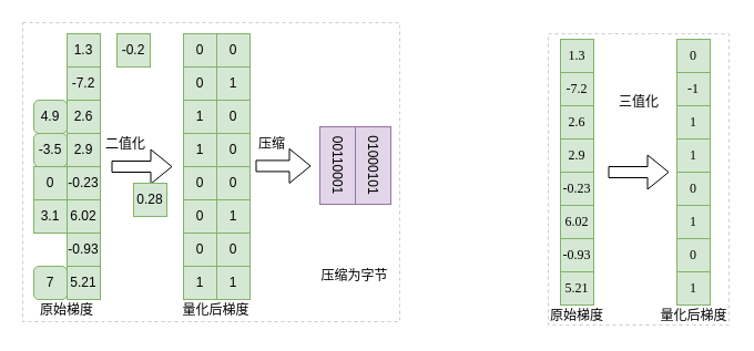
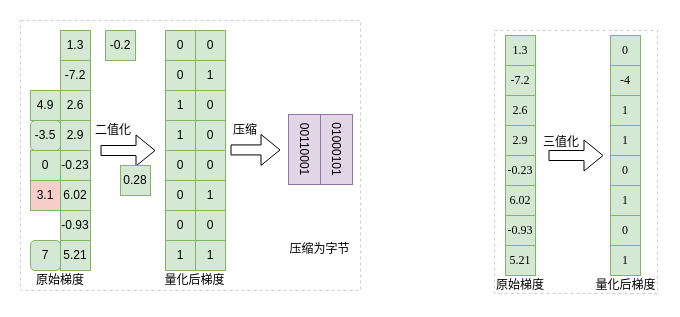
  <mxCell id="0" />
  <mxCell id="1" parent="0" />
  <mxCell id="2" value="" style="group;fontSize=12;" parent="1" vertex="1" connectable="0"><mxGeometry x="490" y="30" width="167.5" height="265" as="geometry" /></mxCell>
  <mxCell id="3" value="&lt;font style=&quot;font-size: 12px;&quot; data-font-src=&quot;https://fonts.googleapis.com/css?family=FangSong&quot;&gt;原始梯度&lt;/font&gt;" style="text;html=1;strokeColor=none;fillColor=none;align=center;verticalAlign=middle;whiteSpace=wrap;rounded=0;fontFamily=宋体;fontSize=12;" parent="2" vertex="1"><mxGeometry y="245" width="60" height="20" as="geometry" /></mxCell>
  <mxCell id="4" value="" style="rounded=0;whiteSpace=wrap;html=1;fillColor=none;dashed=1;strokeColor=#CCCCCC;fontSize=12;" parent="2" vertex="1"><mxGeometry x="4" width="163" height="263" as="geometry" /></mxCell>
  <mxCell id="5" value="-7.2" style="whiteSpace=wrap;html=1;aspect=fixed;fillColor=#d5e8d4;strokeColor=#82b366;fontSize=12;fontFamily=Times New Roman;" parent="2" vertex="1"><mxGeometry x="15" y="35" width="30" height="30" as="geometry" /></mxCell>
  <mxCell id="6" value="6.02" style="whiteSpace=wrap;html=1;aspect=fixed;fillColor=#d5e8d4;strokeColor=#82b366;fontSize=12;fontFamily=Times New Roman;" parent="2" vertex="1"><mxGeometry x="15" y="155" width="30" height="30" as="geometry" /></mxCell>
  <mxCell id="7" value="-0.23" style="whiteSpace=wrap;html=1;aspect=fixed;fillColor=#d5e8d4;strokeColor=#82b366;fontSize=12;fontFamily=Times New Roman;" parent="2" vertex="1"><mxGeometry x="15" y="125" width="30" height="30" as="geometry" /></mxCell>
  <mxCell id="8" value="2.9" style="whiteSpace=wrap;html=1;aspect=fixed;fillColor=#d5e8d4;strokeColor=#82b366;fontSize=12;fontFamily=Times New Roman;" parent="2" vertex="1"><mxGeometry x="15" y="95" width="30" height="30" as="geometry" /></mxCell>
  <mxCell id="9" value="2.6" style="whiteSpace=wrap;html=1;aspect=fixed;fillColor=#d5e8d4;strokeColor=#82b366;fontSize=12;fontFamily=Times New Roman;" parent="2" vertex="1"><mxGeometry x="15" y="65" width="30" height="30" as="geometry" /></mxCell>
  <mxCell id="10" value="-0.93" style="whiteSpace=wrap;html=1;aspect=fixed;fillColor=#d5e8d4;strokeColor=#82b366;fontSize=12;fontFamily=Times New Roman;" parent="2" vertex="1"><mxGeometry x="15" y="185" width="30" height="30" as="geometry" /></mxCell>
  <mxCell id="11" value="5.21" style="whiteSpace=wrap;html=1;aspect=fixed;fillColor=#d5e8d4;strokeColor=#82b366;fontSize=12;fontFamily=Times New Roman;" parent="2" vertex="1"><mxGeometry x="15" y="215" width="30" height="30" as="geometry" /></mxCell>
  <mxCell id="12" value="1.3" style="whiteSpace=wrap;html=1;aspect=fixed;fillColor=#d5e8d4;strokeColor=#82b366;fontSize=12;fontFamily=Times New Roman;" parent="2" vertex="1"><mxGeometry x="15" y="5" width="30" height="30" as="geometry" /></mxCell>
- <mxCell id="13" value="-1" style="whiteSpace=wrap;html=1;aspect=fixed;fillColor=#d5e8d4;strokeColor=#82b366;fontSize=12;fontFamily=Times New Roman;" parent="2" vertex="1"><mxGeometry x="120" y="35" width="30" height="30" as="geometry" /></mxCell>
+ <mxCell id="13" value="-4" style="whiteSpace=wrap;html=1;aspect=fixed;fillColor=#d5e8d4;strokeColor=#82b366;fontSize=12;fontFamily=Times New Roman;" parent="2" vertex="1"><mxGeometry x="120" y="35" width="30" height="30" as="geometry" /></mxCell>
  <mxCell id="14" value="1" style="whiteSpace=wrap;html=1;aspect=fixed;fillColor=#d5e8d4;strokeColor=#82b366;fontSize=12;fontFamily=Times New Roman;" parent="2" vertex="1"><mxGeometry x="120" y="155" width="30" height="30" as="geometry" /></mxCell>
  <mxCell id="15" value="0" style="whiteSpace=wrap;html=1;aspect=fixed;fillColor=#d5e8d4;strokeColor=#82b366;fontSize=12;fontFamily=Times New Roman;" parent="2" vertex="1"><mxGeometry x="120" y="125" width="30" height="30" as="geometry" /></mxCell>
  <mxCell id="16" value="1" style="whiteSpace=wrap;html=1;aspect=fixed;fillColor=#d5e8d4;strokeColor=#82b366;fontSize=12;fontFamily=Times New Roman;" parent="2" vertex="1"><mxGeometry x="120" y="95" width="30" height="30" as="geometry" /></mxCell>
  <mxCell id="17" value="1" style="whiteSpace=wrap;html=1;aspect=fixed;fillColor=#d5e8d4;strokeColor=#82b366;fontSize=12;fontFamily=Times New Roman;" parent="2" vertex="1"><mxGeometry x="120" y="65" width="30" height="30" as="geometry" /></mxCell>
  <mxCell id="18" value="0" style="whiteSpace=wrap;html=1;aspect=fixed;fillColor=#d5e8d4;strokeColor=#82b366;fontSize=12;fontFamily=Times New Roman;" parent="2" vertex="1"><mxGeometry x="120" y="185" width="30" height="30" as="geometry" /></mxCell>
  <mxCell id="19" value="1" style="whiteSpace=wrap;html=1;aspect=fixed;fillColor=#d5e8d4;strokeColor=#82b366;fontSize=12;fontFamily=Times New Roman;" parent="2" vertex="1"><mxGeometry x="120" y="215" width="30" height="30" as="geometry" /></mxCell>
  <mxCell id="20" value="0" style="whiteSpace=wrap;html=1;aspect=fixed;fillColor=#d5e8d4;strokeColor=#82b366;fontSize=12;fontFamily=Times New Roman;" parent="2" vertex="1"><mxGeometry x="120" y="5" width="30" height="30" as="geometry" /></mxCell>
  <mxCell id="21" value="" style="shape=flexArrow;endArrow=classic;html=1;fontSize=12;" parent="2" edge="1"><mxGeometry width="50" height="50" relative="1" as="geometry"><mxPoint x="58" y="125" as="sourcePoint" /><mxPoint x="113" y="125" as="targetPoint" /></mxGeometry></mxCell>
- <mxCell id="22" value="&lt;span style=&quot;color: rgb(0, 0, 0); font-size: 12px; font-style: normal; font-variant-ligatures: normal; font-variant-caps: normal; font-weight: 400; letter-spacing: normal; orphans: 2; text-align: center; text-indent: 0px; text-transform: none; widows: 2; word-spacing: 0px; -webkit-text-stroke-width: 0px; background-color: rgb(251, 251, 251); text-decoration-thickness: initial; text-decoration-style: initial; text-decoration-color: initial; float: none; display: inline !important;&quot;&gt;三值化&lt;/span&gt;" style="text;whiteSpace=wrap;html=1;fontFamily=宋体;fontSize=12;" parent="2" vertex="1"><mxGeometry x="66" y="48" width="41" height="20" as="geometry" /></mxCell>
+ <mxCell id="22" value="&lt;span style=&quot;color: rgb(0, 0, 0); font-size: 12px; font-style: normal; font-variant-ligatures: normal; font-variant-caps: normal; font-weight: 400; letter-spacing: normal; orphans: 2; text-align: center; text-indent: 0px; text-transform: none; widows: 2; word-spacing: 0px; -webkit-text-stroke-width: 0px; background-color: rgb(251, 251, 251); text-decoration-thickness: initial; text-decoration-style: initial; text-decoration-color: initial; float: none; display: inline !important;&quot;&gt;三值化&lt;/span&gt;" style="text;whiteSpace=wrap;html=1;fontFamily=宋体;fontSize=12;" parent="2" vertex="1"><mxGeometry x="51" y="98" width="41" height="20" as="geometry" /></mxCell>
  <mxCell id="23" value="&lt;font style=&quot;font-size: 12px;&quot; data-font-src=&quot;https://fonts.googleapis.com/css?family=FangSong&quot;&gt;量化后梯度&lt;/font&gt;" style="text;html=1;strokeColor=none;fillColor=none;align=center;verticalAlign=middle;whiteSpace=wrap;rounded=0;fontFamily=宋体;fontSize=12;" parent="2" vertex="1"><mxGeometry x="102.5" y="245" width="65" height="20" as="geometry" /></mxCell>
  <mxCell id="24" value="" style="rounded=0;whiteSpace=wrap;html=1;fillColor=none;dashed=1;strokeColor=#CCCCCC;fontSize=12;verticalAlign=middle;align=center;" parent="1" vertex="1"><mxGeometry width="340" height="270" as="geometry" x="20" y="20" /></mxCell>
  <mxCell id="25" value="-7.2" style="whiteSpace=wrap;html=1;aspect=fixed;fillColor=#d5e8d4;strokeColor=#82b366;fontSize=12;verticalAlign=middle;align=center;" parent="1" vertex="1"><mxGeometry x="60" y="60" width="30" height="30" as="geometry" /></mxCell>
  <mxCell id="26" value="6.02" style="whiteSpace=wrap;html=1;aspect=fixed;fillColor=#d5e8d4;strokeColor=#82b366;fontSize=12;verticalAlign=middle;align=center;" parent="1" vertex="1"><mxGeometry x="60" y="180" width="30" height="30" as="geometry" /></mxCell>
  <mxCell id="27" value="-0.23" style="whiteSpace=wrap;html=1;aspect=fixed;fillColor=#d5e8d4;strokeColor=#82b366;fontSize=12;verticalAlign=middle;align=center;" parent="1" vertex="1"><mxGeometry x="60" y="150" width="30" height="30" as="geometry" /></mxCell>
  <mxCell id="28" value="2.9" style="whiteSpace=wrap;html=1;aspect=fixed;fillColor=#d5e8d4;strokeColor=#82b366;fontSize=12;verticalAlign=middle;align=center;" parent="1" vertex="1"><mxGeometry x="60" y="120" width="30" height="30" as="geometry" /></mxCell>
  <mxCell id="29" value="2.6" style="whiteSpace=wrap;html=1;aspect=fixed;fillColor=#d5e8d4;strokeColor=#82b366;fontSize=12;verticalAlign=middle;align=center;" parent="1" vertex="1"><mxGeometry x="60" y="90" width="30" height="30" as="geometry" /></mxCell>
  <mxCell id="30" value="-0.93" style="whiteSpace=wrap;html=1;aspect=fixed;fillColor=#d5e8d4;strokeColor=#82b366;fontSize=12;verticalAlign=middle;align=center;" parent="1" vertex="1"><mxGeometry x="60" y="210" width="30" height="30" as="geometry" /></mxCell>
  <mxCell id="31" value="5.21" style="whiteSpace=wrap;html=1;aspect=fixed;fillColor=#d5e8d4;strokeColor=#82b366;fontSize=12;verticalAlign=middle;align=center;" parent="1" vertex="1"><mxGeometry x="60" y="240" width="30" height="30" as="geometry" /></mxCell>
  <mxCell id="32" value="1.3" style="whiteSpace=wrap;html=1;aspect=fixed;fillColor=#d5e8d4;strokeColor=#82b366;fontSize=12;verticalAlign=middle;align=center;" parent="1" vertex="1"><mxGeometry x="60" y="30" width="30" height="30" as="geometry" /></mxCell>
  <mxCell id="33" value="0" style="whiteSpace=wrap;html=1;aspect=fixed;fillColor=#d5e8d4;strokeColor=#82b366;fontSize=12;verticalAlign=middle;align=center;" parent="1" vertex="1"><mxGeometry x="165" y="60" width="30" height="30" as="geometry" /></mxCell>
  <mxCell id="34" value="0" style="whiteSpace=wrap;html=1;aspect=fixed;fillColor=#d5e8d4;strokeColor=#82b366;fontSize=12;verticalAlign=middle;align=center;" parent="1" vertex="1"><mxGeometry x="165" y="180" width="30" height="30" as="geometry" /></mxCell>
  <mxCell id="35" value="0" style="whiteSpace=wrap;html=1;aspect=fixed;fillColor=#d5e8d4;strokeColor=#82b366;fontSize=12;verticalAlign=middle;align=center;" parent="1" vertex="1"><mxGeometry x="165" y="150" width="30" height="30" as="geometry" /></mxCell>
  <mxCell id="36" value="1" style="whiteSpace=wrap;html=1;aspect=fixed;fillColor=#d5e8d4;strokeColor=#82b366;fontSize=12;verticalAlign=middle;align=center;" parent="1" vertex="1"><mxGeometry x="165" y="120" width="30" height="30" as="geometry" /></mxCell>
  <mxCell id="37" value="1" style="whiteSpace=wrap;html=1;aspect=fixed;fillColor=#d5e8d4;strokeColor=#82b366;fontSize=12;verticalAlign=middle;align=center;" parent="1" vertex="1"><mxGeometry x="165" y="90" width="30" height="30" as="geometry" /></mxCell>
  <mxCell id="38" value="0" style="whiteSpace=wrap;html=1;aspect=fixed;fillColor=#d5e8d4;strokeColor=#82b366;fontSize=12;verticalAlign=middle;align=center;" parent="1" vertex="1"><mxGeometry x="165" y="210" width="30" height="30" as="geometry" /></mxCell>
  <mxCell id="39" value="1" style="whiteSpace=wrap;html=1;aspect=fixed;fillColor=#d5e8d4;strokeColor=#82b366;fontSize=12;verticalAlign=middle;align=center;" parent="1" vertex="1"><mxGeometry x="165" y="240" width="30" height="30" as="geometry" /></mxCell>
  <mxCell id="40" value="0" style="whiteSpace=wrap;html=1;aspect=fixed;fillColor=#d5e8d4;strokeColor=#82b366;fontSize=12;verticalAlign=middle;align=center;" parent="1" vertex="1"><mxGeometry x="165" y="30" width="30" height="30" as="geometry" /></mxCell>
  <mxCell id="41" value="&lt;font style=&quot;font-size: 12px;&quot; data-font-src=&quot;https://fonts.googleapis.com/css?family=FangSong&quot;&gt;原始梯度&lt;/font&gt;" style="text;html=1;strokeColor=none;fillColor=none;align=center;verticalAlign=middle;whiteSpace=wrap;rounded=0;fontFamily=宋体;fontSize=12;" parent="1" vertex="1"><mxGeometry x="30" y="270" width="60" height="20" as="geometry" /></mxCell>
  <mxCell id="42" value="&lt;font style=&quot;font-size: 12px;&quot; data-font-src=&quot;https://fonts.googleapis.com/css?family=FangSong&quot;&gt;量化后梯度&lt;/font&gt;" style="text;html=1;strokeColor=none;fillColor=none;align=center;verticalAlign=middle;whiteSpace=wrap;rounded=0;fontFamily=宋体;fontSize=12;" parent="1" vertex="1"><mxGeometry x="162" y="270" width="65" height="20" as="geometry" /></mxCell>
  <mxCell id="43" value="" style="shape=flexArrow;endArrow=classic;html=1;fontSize=12;verticalAlign=middle;align=center;" parent="1" edge="1"><mxGeometry width="50" height="50" relative="1" as="geometry"><mxPoint x="100" y="150" as="sourcePoint" /><mxPoint x="155" y="150" as="targetPoint" /></mxGeometry></mxCell>
  <mxCell id="44" value="00110001" style="rounded=0;whiteSpace=wrap;html=1;rotation=90;fillColor=#e1d5e7;strokeColor=#9673a6;fontSize=12;verticalAlign=middle;align=center;" parent="1" vertex="1"><mxGeometry x="269" y="133" width="70" height="32" as="geometry" /></mxCell>
- <mxCell id="45" value="3.1" style="whiteSpace=wrap;html=1;aspect=fixed;fillColor=#d5e8d4;strokeColor=#82b366;fontSize=12;verticalAlign=middle;align=center;" parent="1" vertex="1"><mxGeometry x="30" y="180" width="30" height="30" as="geometry" /></mxCell>
+ <mxCell id="45" value="3.1" style="whiteSpace=wrap;html=1;aspect=fixed;fillColor=#f8cecc;strokeColor=#82b366;fontSize=12;verticalAlign=middle;align=center;" parent="1" vertex="1"><mxGeometry x="30" y="180" width="30" height="30" as="geometry" /></mxCell>
  <mxCell id="46" value="0" style="whiteSpace=wrap;html=1;aspect=fixed;fillColor=#d5e8d4;strokeColor=#82b366;fontSize=12;verticalAlign=middle;align=center;" parent="1" vertex="1"><mxGeometry x="30" y="150" width="30" height="30" as="geometry" /></mxCell>
  <mxCell id="47" value="-3.5" style="whiteSpace=wrap;html=1;aspect=fixed;fillColor=#d5e8d4;strokeColor=#82b366;fontSize=12;verticalAlign=middle;align=center;rounded=1;" parent="1" vertex="1"><mxGeometry x="30" y="120" width="30" height="30" as="geometry" /></mxCell>
- <mxCell id="48" value="4.9" style="whiteSpace=wrap;html=1;aspect=fixed;fillColor=#d5e8d4;strokeColor=#82b366;fontSize=12;verticalAlign=middle;align=center;rounded=1;" parent="1" vertex="1"><mxGeometry x="30" y="90" width="30" height="30" as="geometry" /></mxCell>
+ <mxCell id="48" value="4.9" style="whiteSpace=wrap;html=1;aspect=fixed;fillColor=#d5e8d4;strokeColor=#82b366;fontSize=12;verticalAlign=middle;align=center;" parent="1" vertex="1"><mxGeometry x="30" y="90" width="30" height="30" as="geometry" /></mxCell>
  <mxCell id="49" value="0.28" style="whiteSpace=wrap;html=1;aspect=fixed;fillColor=#d5e8d4;strokeColor=#82b366;fontSize=12;verticalAlign=middle;align=center;" parent="1" vertex="1"><mxGeometry x="120" y="165" width="30" height="30" as="geometry" /></mxCell>
  <mxCell id="50" value="7" style="whiteSpace=wrap;html=1;aspect=fixed;fillColor=#d5e8d4;strokeColor=#82b366;fontSize=12;verticalAlign=middle;align=center;rounded=1;" parent="1" vertex="1"><mxGeometry x="30" y="240" width="30" height="30" as="geometry" /></mxCell>
  <mxCell id="51" value="-0.2" style="whiteSpace=wrap;html=1;aspect=fixed;fillColor=#d5e8d4;strokeColor=#82b366;fontSize=12;verticalAlign=middle;align=center;" parent="1" vertex="1"><mxGeometry x="105" y="30" width="30" height="30" as="geometry" /></mxCell>
  <mxCell id="52" value="1" style="whiteSpace=wrap;html=1;aspect=fixed;fillColor=#d5e8d4;strokeColor=#82b366;fontSize=12;verticalAlign=middle;align=center;" parent="1" vertex="1"><mxGeometry x="195" y="60" width="30" height="30" as="geometry" /></mxCell>
  <mxCell id="53" value="1" style="whiteSpace=wrap;html=1;aspect=fixed;fillColor=#d5e8d4;strokeColor=#82b366;fontSize=12;verticalAlign=middle;align=center;" parent="1" vertex="1"><mxGeometry x="195" y="180" width="30" height="30" as="geometry" /></mxCell>
  <mxCell id="54" value="0" style="whiteSpace=wrap;html=1;aspect=fixed;fillColor=#d5e8d4;strokeColor=#82b366;fontSize=12;verticalAlign=middle;align=center;" parent="1" vertex="1"><mxGeometry x="195" y="150" width="30" height="30" as="geometry" /></mxCell>
  <mxCell id="55" value="0" style="whiteSpace=wrap;html=1;aspect=fixed;fillColor=#d5e8d4;strokeColor=#82b366;fontSize=12;verticalAlign=middle;align=center;" parent="1" vertex="1"><mxGeometry x="195" y="120" width="30" height="30" as="geometry" /></mxCell>
  <mxCell id="56" value="0" style="whiteSpace=wrap;html=1;aspect=fixed;fillColor=#d5e8d4;strokeColor=#82b366;fontSize=12;verticalAlign=middle;align=center;" parent="1" vertex="1"><mxGeometry x="195" y="90" width="30" height="30" as="geometry" /></mxCell>
  <mxCell id="57" value="0" style="whiteSpace=wrap;html=1;aspect=fixed;fillColor=#d5e8d4;strokeColor=#82b366;fontSize=12;verticalAlign=middle;align=center;" parent="1" vertex="1"><mxGeometry x="195" y="210" width="30" height="30" as="geometry" /></mxCell>
  <mxCell id="58" value="1" style="whiteSpace=wrap;html=1;aspect=fixed;fillColor=#d5e8d4;strokeColor=#82b366;fontSize=12;verticalAlign=middle;align=center;" parent="1" vertex="1"><mxGeometry x="195" y="240" width="30" height="30" as="geometry" /></mxCell>
  <mxCell id="59" value="0" style="whiteSpace=wrap;html=1;aspect=fixed;fillColor=#d5e8d4;strokeColor=#82b366;fontSize=12;verticalAlign=middle;align=center;" parent="1" vertex="1"><mxGeometry x="195" y="30" width="30" height="30" as="geometry" /></mxCell>
  <mxCell id="60" value="01000101" style="rounded=0;whiteSpace=wrap;html=1;rotation=90;fillColor=#e1d5e7;strokeColor=#9673a6;fontSize=12;verticalAlign=middle;align=center;" parent="1" vertex="1"><mxGeometry x="301" y="133" width="70" height="32" as="geometry" /></mxCell>
  <mxCell id="61" value="" style="shape=flexArrow;endArrow=classic;html=1;fontSize=12;verticalAlign=middle;align=center;" parent="1" edge="1"><mxGeometry width="50" height="50" relative="1" as="geometry"><mxPoint x="230" y="149.43" as="sourcePoint" /><mxPoint x="280" y="149.43" as="targetPoint" /></mxGeometry></mxCell>
  <mxCell id="62" value="&lt;span style=&quot;color: rgb(0, 0, 0); font-size: 12px; font-style: normal; font-variant-ligatures: normal; font-variant-caps: normal; font-weight: 400; letter-spacing: normal; orphans: 2; text-indent: 0px; text-transform: none; widows: 2; word-spacing: 0px; -webkit-text-stroke-width: 0px; background-color: rgb(251, 251, 251); text-decoration-thickness: initial; text-decoration-style: initial; text-decoration-color: initial; float: none; display: inline !important;&quot;&gt;二值化&lt;/span&gt;" style="text;whiteSpace=wrap;html=1;fontFamily=宋体;fontSize=12;verticalAlign=middle;align=center;" parent="1" vertex="1"><mxGeometry x="93" y="120" width="40" height="20" as="geometry" /></mxCell>
  <mxCell id="63" value="&lt;div style=&quot;font-size: 12px;&quot;&gt;&lt;span style=&quot;background-color: initial; font-size: 12px;&quot;&gt;&lt;font style=&quot;font-size: 12px;&quot;&gt;压缩&lt;/font&gt;&lt;/span&gt;&lt;/div&gt;" style="text;whiteSpace=wrap;html=1;fontFamily=宋体;fontSize=12;verticalAlign=middle;align=center;" parent="1" vertex="1"><mxGeometry x="230" y="120" width="30" height="20" as="geometry" /></mxCell>
  <mxCell id="64" value="&lt;font style=&quot;font-size: 12px;&quot;&gt;压缩为字节&lt;/font&gt;" style="text;html=1;strokeColor=none;fillColor=none;align=center;verticalAlign=middle;whiteSpace=wrap;rounded=0;fontFamily=宋体;fontSize=12;" parent="1" vertex="1"><mxGeometry x="287" y="239" width="65" height="20" as="geometry" /></mxCell>
